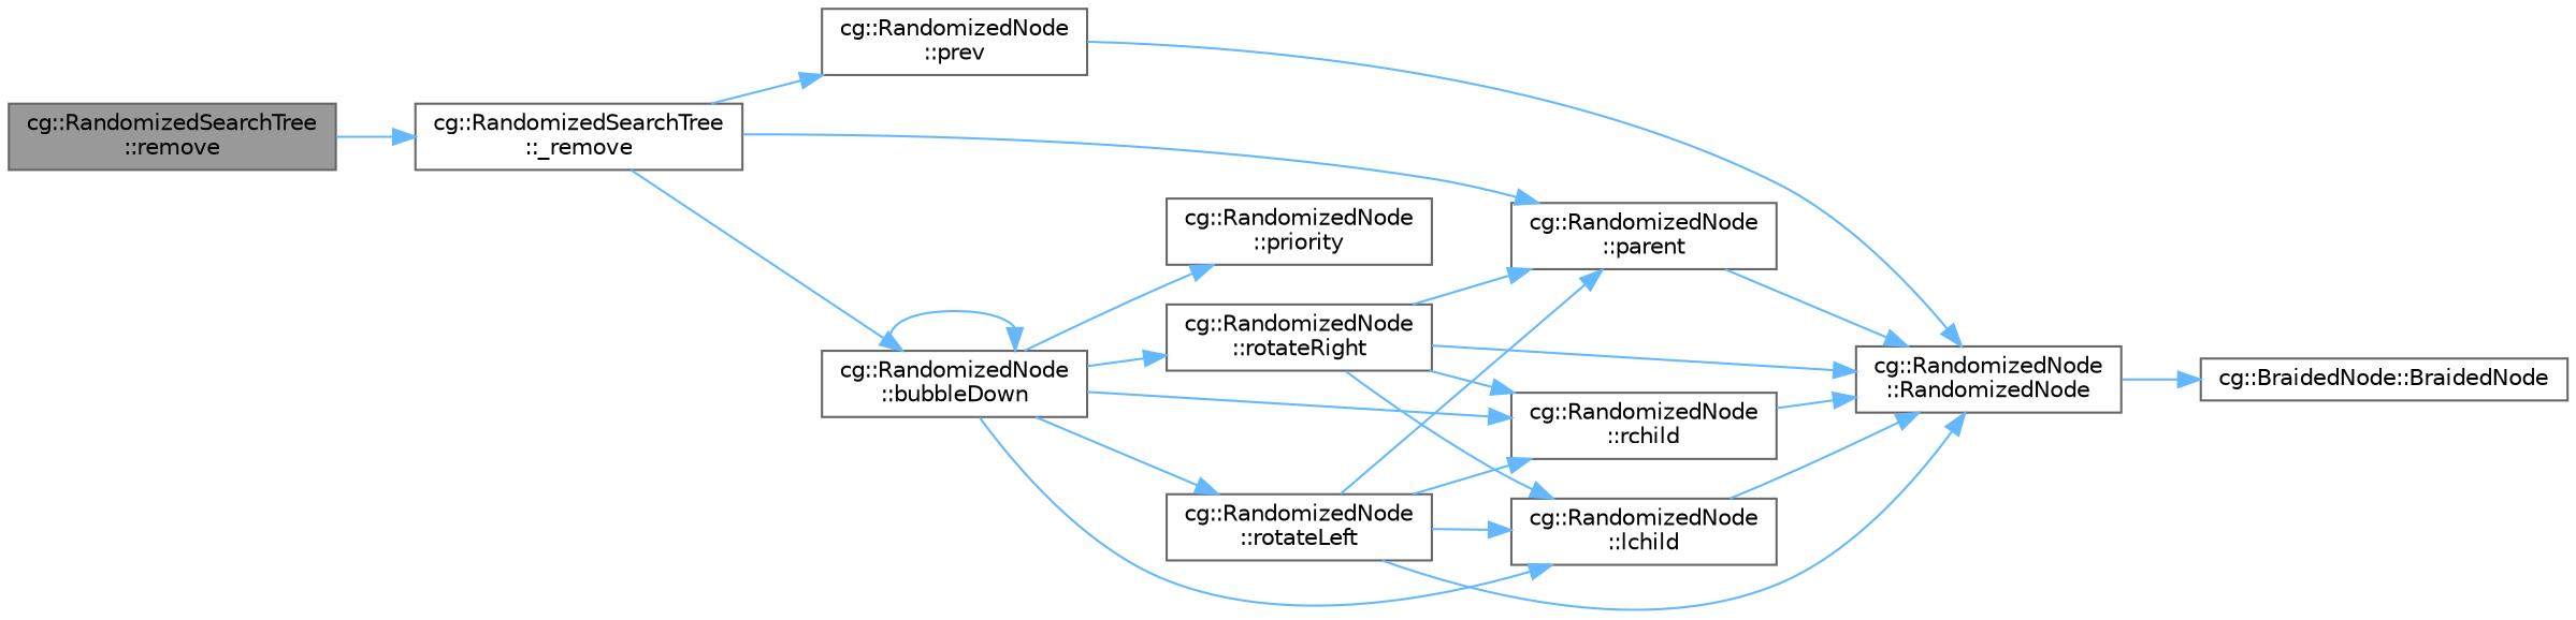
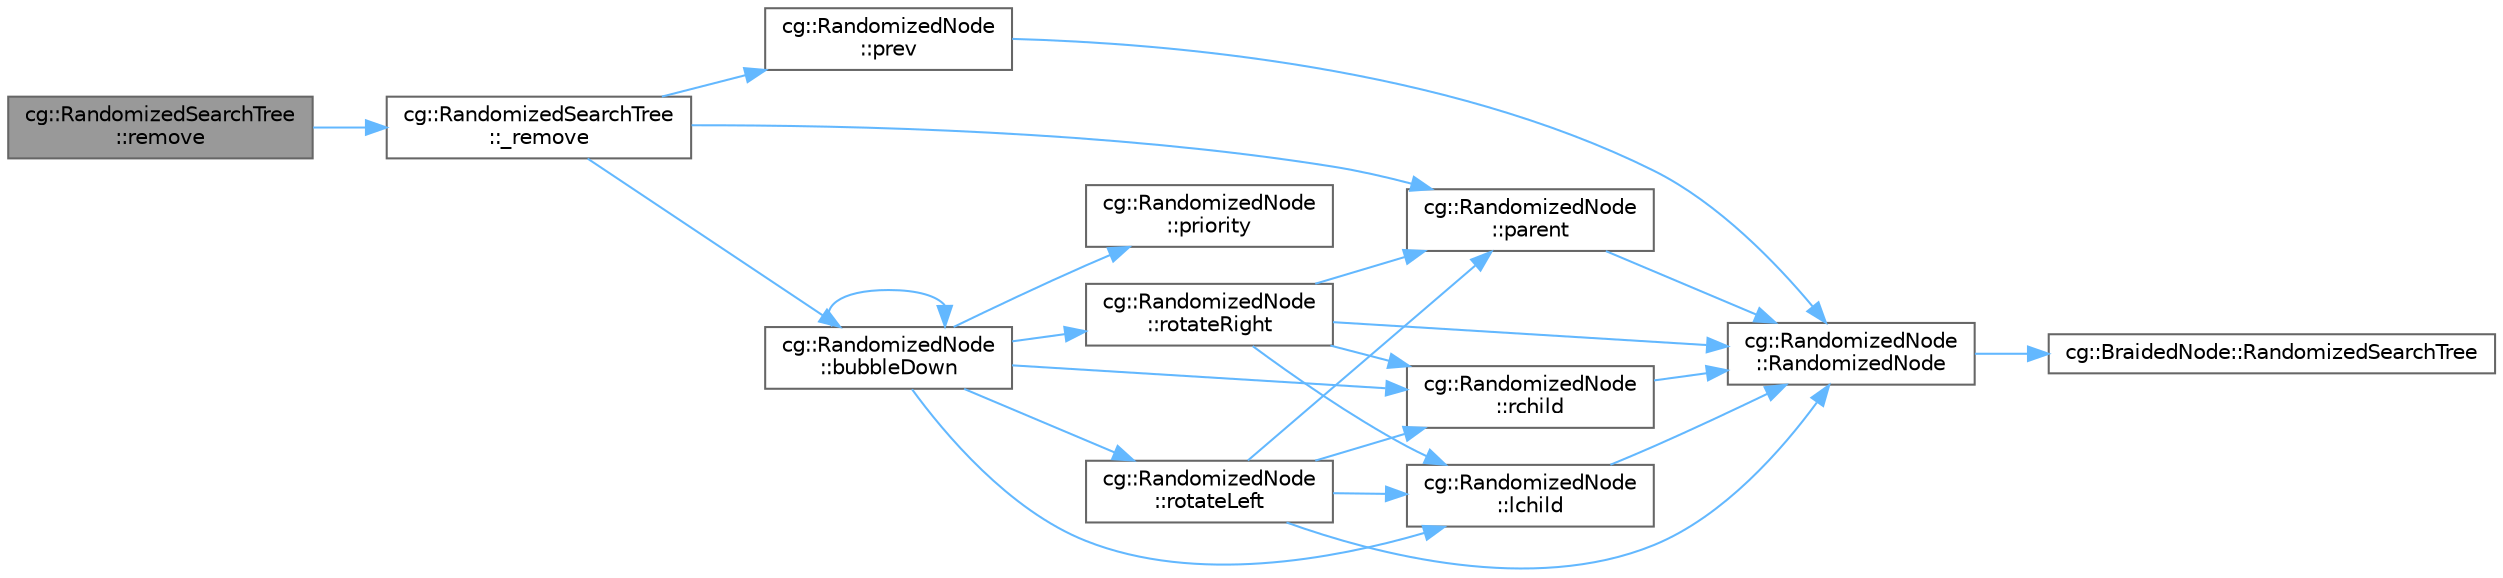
  digraph {
    rankdir=LR
    node [color=grey40 fillcolor=white fontname=Helvetica fontsize=10 shape=box style=filled]
    edge [color=steelblue1 fontname=Helvetica fontsize=10 labelfontname=Helvetica labelfontsize=10 style=solid]
    n1 [color=gray40 fillcolor=grey60 fontcolor=black height=0.2 label="cg::RandomizedSearchTree\l::remove" width=0.4]
    n2 [height=0.2 label="cg::RandomizedSearchTree\l::_remove" width=0.4]
    n3 [height=0.2 label="cg::RandomizedNode\l::bubbleDown" width=0.4]
    n4 [height=0.2 label="cg::RandomizedNode\l::parent" width=0.4]
    n5 [height=0.2 label="cg::RandomizedNode\l::prev" width=0.4]
    n6 [height=0.2 label="cg::RandomizedNode\l::lchild" width=0.4]
    n7 [height=0.2 label="cg::RandomizedNode\l::priority" width=0.4]
    n8 [height=0.2 label="cg::RandomizedNode\l::rchild" width=0.4]
    n9 [height=0.2 label="cg::RandomizedNode\l::rotateLeft" width=0.4]
    n10 [height=0.2 label="cg::RandomizedNode\l::rotateRight" width=0.4]
    n11 [height=0.2 label="cg::RandomizedNode\l::RandomizedNode" width=0.4]
-   n12 [height=0.2 label="cg::BraidedNode::BraidedNode" width=0.4]
+   n12 [height=0.2 label="cg::BraidedNode::RandomizedSearchTree" width=0.4]
    n1 -> n2
    n2 -> n3
    n2 -> n4
    n2 -> n5
    n3 -> n3
    n3 -> n6
    n3 -> n7
    n3 -> n8
    n3 -> n9
    n3 -> n10
    n4 -> n11
    n5 -> n11
    n6 -> n11
    n8 -> n11
    n9 -> n4
    n9 -> n6
    n9 -> n8
    n9 -> n11
    n10 -> n4
    n10 -> n6
    n10 -> n8
    n10 -> n11
    n11 -> n12
  }
